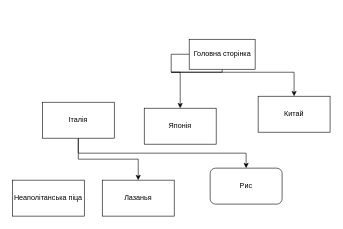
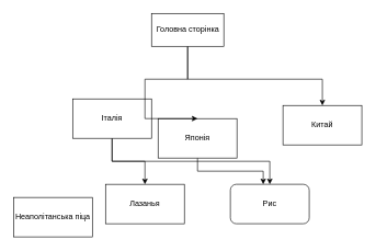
  <mxCell id="0" />
  <mxCell id="1" parent="0" />
  <mxCell id="2" style="edgeStyle=orthogonalEdgeStyle;rounded=0;orthogonalLoop=1;jettySize=auto;html=1;exitX=0.5;exitY=1;exitDx=0;exitDy=0;" edge="1" parent="1" source="4" target="10"><mxGeometry relative="1" as="geometry" /></mxCell>
  <mxCell id="3" style="edgeStyle=orthogonalEdgeStyle;rounded=0;orthogonalLoop=1;jettySize=auto;html=1;exitX=0.5;exitY=1;exitDx=0;exitDy=0;" edge="1" parent="1" source="4" target="6"><mxGeometry relative="1" as="geometry" /></mxCell>
- <mxCell id="4" value="Італія" style="rounded=0;whiteSpace=wrap;html=1;" vertex="1" parent="1"><mxGeometry x="70" y="170" width="120" height="60" as="geometry" /></mxCell>
+ <mxCell id="4" value="Італія" style="rounded=0;whiteSpace=wrap;html=1;" vertex="1" parent="1"><mxGeometry x="110" y="150" width="120" height="60" as="geometry" /></mxCell>
  <mxCell id="5" value="Неаполітанська піца" style="rounded=0;whiteSpace=wrap;html=1;" vertex="1" parent="1"><mxGeometry x="20" y="300" width="120" height="60" as="geometry" /></mxCell>
- <mxCell id="6" value="Лазанья" style="rounded=0;whiteSpace=wrap;html=1;" vertex="1" parent="1"><mxGeometry x="170" y="300" width="120" height="60" as="geometry" /></mxCell>
+ <mxCell id="6" value="Лазанья" style="rounded=0;whiteSpace=wrap;html=1;" vertex="1" parent="1"><mxGeometry x="160" y="280" width="120" height="60" as="geometry" /></mxCell>
+ <mxCell id="7" style="edgeStyle=orthogonalEdgeStyle;rounded=0;orthogonalLoop=1;jettySize=auto;html=1;exitX=0.5;exitY=1;exitDx=0;exitDy=0;" edge="1" parent="1" source="8" target="10"><mxGeometry relative="1" as="geometry"><mxPoint x="260" y="350" as="targetPoint" /><Array as="points"><mxPoint x="300" y="260" /><mxPoint x="400" y="260" /></Array></mxGeometry></mxCell>
  <mxCell id="8" value="Японія" style="rounded=0;whiteSpace=wrap;html=1;" vertex="1" parent="1"><mxGeometry x="240" y="180" width="120" height="60" as="geometry" /></mxCell>
  <mxCell id="9" value="Китай" style="rounded=0;whiteSpace=wrap;html=1;" vertex="1" parent="1"><mxGeometry x="430" y="160" width="120" height="60" as="geometry" /></mxCell>
  <mxCell id="10" value="Рис" style="whiteSpace=wrap;html=1;rounded=1;" vertex="1" parent="1"><mxGeometry x="350" y="280" width="120" height="60" as="geometry" /></mxCell>
  <mxCell id="11" value="" style="edgeStyle=orthogonalEdgeStyle;rounded=0;orthogonalLoop=1;jettySize=auto;html=1;" edge="1" parent="1" source="13" target="9"><mxGeometry relative="1" as="geometry"><Array as="points"><mxPoint x="285" y="120" /><mxPoint x="490" y="120" /></Array></mxGeometry></mxCell>
  <mxCell id="12" style="edgeStyle=orthogonalEdgeStyle;rounded=0;orthogonalLoop=1;jettySize=auto;html=1;exitX=0.5;exitY=1;exitDx=0;exitDy=0;entryX=0.5;entryY=0;entryDx=0;entryDy=0;" edge="1" parent="1" source="13" target="8"><mxGeometry relative="1" as="geometry"><Array as="points"><mxPoint x="285" y="120" /><mxPoint x="220" y="120" /></Array></mxGeometry></mxCell>
- <mxCell id="13" value="Головна сторінка" style="html=1;" vertex="1" parent="1"><mxGeometry x="315" y="65" width="110" height="50" as="geometry" /></mxCell>
+ <mxCell id="13" value="Головна сторінка" style="html=1;" vertex="1" parent="1"><mxGeometry x="230" y="20" width="110" height="50" as="geometry" /></mxCell>
